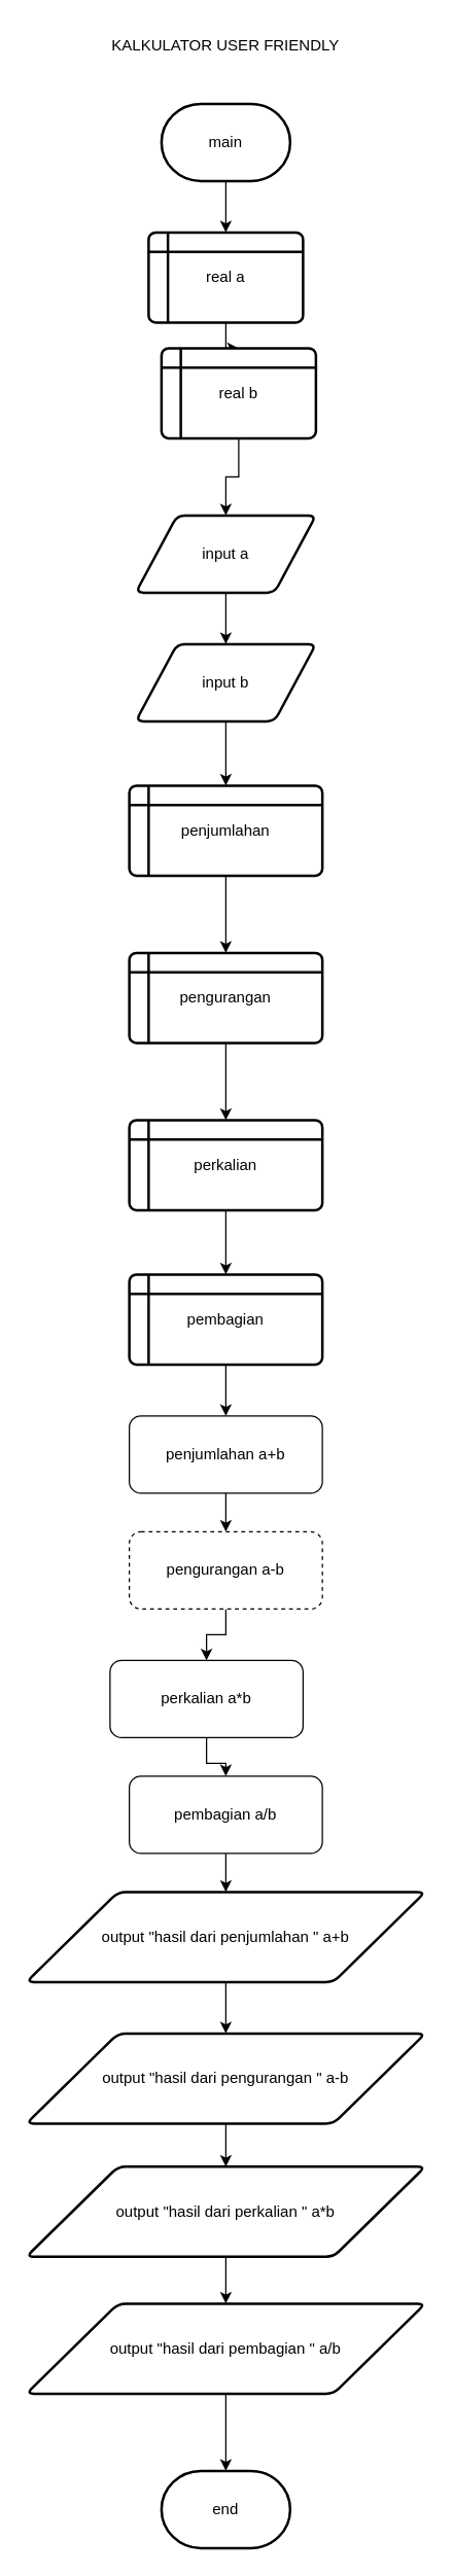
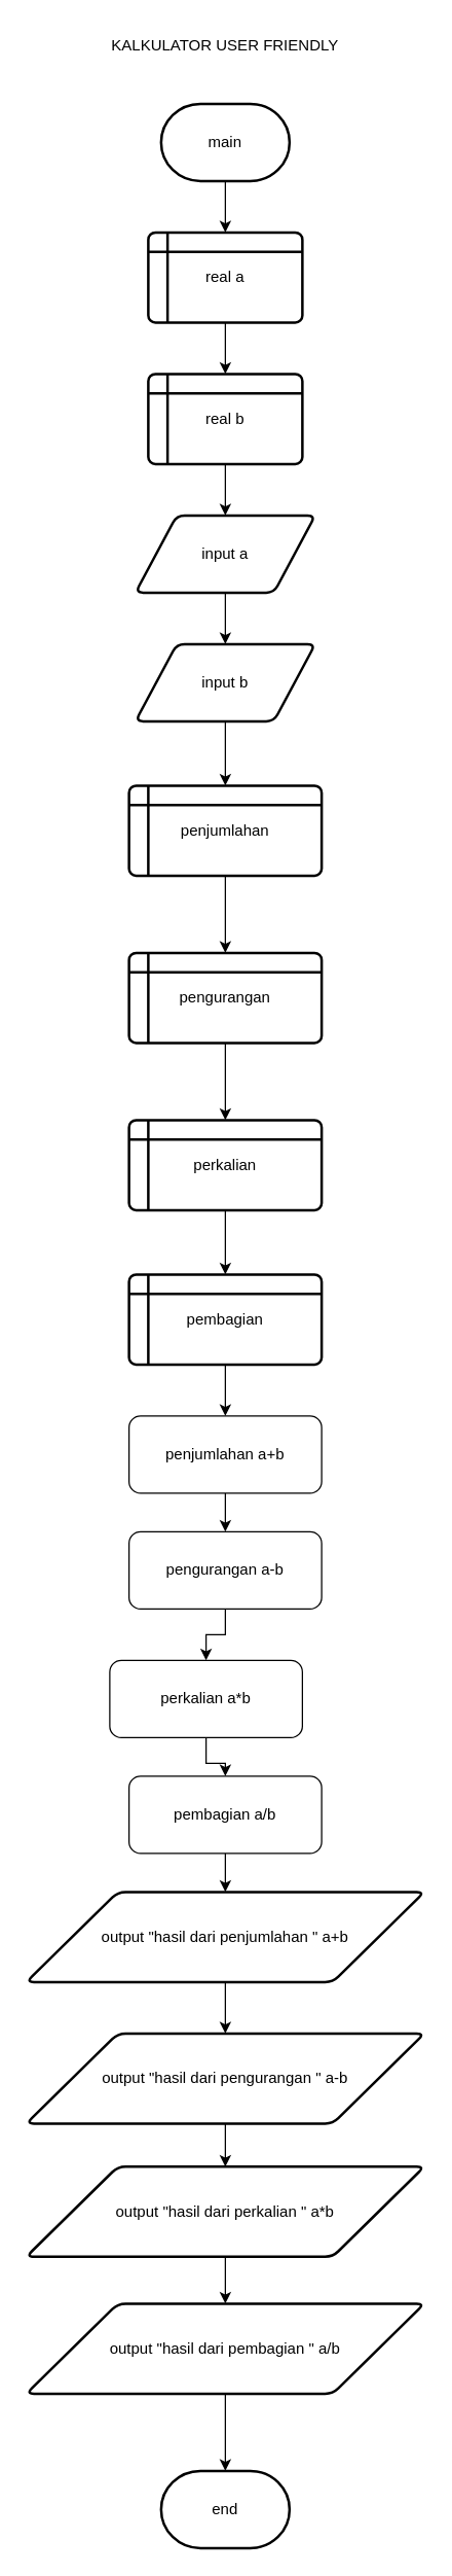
  <mxCell id="0" />
  <mxCell id="1" parent="0" />
  <mxCell id="2" value="" style="edgeStyle=orthogonalEdgeStyle;rounded=0;orthogonalLoop=1;jettySize=auto;html=1;" parent="1" source="3" target="6" edge="1"><mxGeometry relative="1" as="geometry" /></mxCell>
  <mxCell id="3" value="main" style="strokeWidth=2;html=1;shape=mxgraph.flowchart.terminator;whiteSpace=wrap;" parent="1" vertex="1"><mxGeometry x="125" y="80" width="100" height="60" as="geometry" /></mxCell>
  <mxCell id="4" value="KALKULATOR USER FRIENDLY" style="text;html=1;strokeColor=none;fillColor=none;align=center;verticalAlign=middle;whiteSpace=wrap;rounded=0;" parent="1" vertex="1"><mxGeometry x="80" y="20" width="190" height="30" as="geometry" /></mxCell>
  <mxCell id="5" value="" style="edgeStyle=orthogonalEdgeStyle;rounded=0;orthogonalLoop=1;jettySize=auto;html=1;" parent="1" source="6" target="8" edge="1"><mxGeometry relative="1" as="geometry" /></mxCell>
  <mxCell id="6" value="real a" style="shape=internalStorage;whiteSpace=wrap;html=1;dx=15;dy=15;rounded=1;arcSize=8;strokeWidth=2;" parent="1" vertex="1"><mxGeometry x="115" y="180" width="120" height="70" as="geometry" /></mxCell>
  <mxCell id="7" value="" style="edgeStyle=orthogonalEdgeStyle;rounded=0;orthogonalLoop=1;jettySize=auto;html=1;" parent="1" source="8" target="10" edge="1"><mxGeometry relative="1" as="geometry" /></mxCell>
- <mxCell id="8" value="real b" style="shape=internalStorage;whiteSpace=wrap;html=1;dx=15;dy=15;rounded=1;arcSize=8;strokeWidth=2;" parent="1" vertex="1"><mxGeometry x="125" y="270" width="120" height="70" as="geometry" /></mxCell>
+ <mxCell id="8" value="real b" style="shape=internalStorage;whiteSpace=wrap;html=1;dx=15;dy=15;rounded=1;arcSize=8;strokeWidth=2;" parent="1" vertex="1"><mxGeometry x="115" y="290" width="120" height="70" as="geometry" /></mxCell>
  <mxCell id="9" value="" style="edgeStyle=orthogonalEdgeStyle;rounded=0;orthogonalLoop=1;jettySize=auto;html=1;" parent="1" source="10" target="12" edge="1"><mxGeometry relative="1" as="geometry" /></mxCell>
  <mxCell id="10" value="input a" style="shape=parallelogram;html=1;strokeWidth=2;perimeter=parallelogramPerimeter;whiteSpace=wrap;rounded=1;arcSize=12;size=0.23;" parent="1" vertex="1"><mxGeometry x="105" y="400" width="140" height="60" as="geometry" /></mxCell>
  <mxCell id="11" value="" style="edgeStyle=orthogonalEdgeStyle;rounded=0;orthogonalLoop=1;jettySize=auto;html=1;" parent="1" source="12" target="14" edge="1"><mxGeometry relative="1" as="geometry" /></mxCell>
  <mxCell id="12" value="input b" style="shape=parallelogram;html=1;strokeWidth=2;perimeter=parallelogramPerimeter;whiteSpace=wrap;rounded=1;arcSize=12;size=0.23;" parent="1" vertex="1"><mxGeometry x="105" y="500" width="140" height="60" as="geometry" /></mxCell>
  <mxCell id="13" value="" style="edgeStyle=orthogonalEdgeStyle;rounded=0;orthogonalLoop=1;jettySize=auto;html=1;" parent="1" source="14" target="16" edge="1"><mxGeometry relative="1" as="geometry" /></mxCell>
  <mxCell id="14" value="penjumlahan" style="shape=internalStorage;whiteSpace=wrap;html=1;dx=15;dy=15;rounded=1;arcSize=8;strokeWidth=2;" parent="1" vertex="1"><mxGeometry x="100" y="610" width="150" height="70" as="geometry" /></mxCell>
  <mxCell id="15" value="" style="edgeStyle=orthogonalEdgeStyle;rounded=0;orthogonalLoop=1;jettySize=auto;html=1;" parent="1" source="16" target="18" edge="1"><mxGeometry relative="1" as="geometry" /></mxCell>
  <mxCell id="16" value="pengurangan" style="shape=internalStorage;whiteSpace=wrap;html=1;dx=15;dy=15;rounded=1;arcSize=8;strokeWidth=2;" parent="1" vertex="1"><mxGeometry x="100" y="740" width="150" height="70" as="geometry" /></mxCell>
  <mxCell id="17" value="" style="edgeStyle=orthogonalEdgeStyle;rounded=0;orthogonalLoop=1;jettySize=auto;html=1;" parent="1" source="18" target="20" edge="1"><mxGeometry relative="1" as="geometry" /></mxCell>
  <mxCell id="18" value="perkalian" style="shape=internalStorage;whiteSpace=wrap;html=1;dx=15;dy=15;rounded=1;arcSize=8;strokeWidth=2;" parent="1" vertex="1"><mxGeometry x="100" y="870" width="150" height="70" as="geometry" /></mxCell>
  <mxCell id="19" value="" style="edgeStyle=orthogonalEdgeStyle;rounded=0;orthogonalLoop=1;jettySize=auto;html=1;" parent="1" source="20" target="22" edge="1"><mxGeometry relative="1" as="geometry" /></mxCell>
  <mxCell id="20" value="pembagian" style="shape=internalStorage;whiteSpace=wrap;html=1;dx=15;dy=15;rounded=1;arcSize=8;strokeWidth=2;" parent="1" vertex="1"><mxGeometry x="100" y="990" width="150" height="70" as="geometry" /></mxCell>
  <mxCell id="21" value="" style="edgeStyle=orthogonalEdgeStyle;rounded=0;orthogonalLoop=1;jettySize=auto;html=1;" parent="1" source="22" target="28" edge="1"><mxGeometry relative="1" as="geometry" /></mxCell>
  <mxCell id="22" value="penjumlahan a+b" style="rounded=1;whiteSpace=wrap;html=1;" parent="1" vertex="1"><mxGeometry x="100" y="1100" width="150" height="60" as="geometry" /></mxCell>
  <mxCell id="23" value="" style="edgeStyle=orthogonalEdgeStyle;rounded=0;orthogonalLoop=1;jettySize=auto;html=1;" parent="1" source="24" target="30" edge="1"><mxGeometry relative="1" as="geometry" /></mxCell>
  <mxCell id="24" value="pembagian a/b" style="rounded=1;whiteSpace=wrap;html=1;" parent="1" vertex="1"><mxGeometry x="100" y="1380" width="150" height="60" as="geometry" /></mxCell>
  <mxCell id="25" value="" style="edgeStyle=orthogonalEdgeStyle;rounded=0;orthogonalLoop=1;jettySize=auto;html=1;" parent="1" source="26" target="24" edge="1"><mxGeometry relative="1" as="geometry" /></mxCell>
  <mxCell id="26" value="perkalian a*b" style="rounded=1;whiteSpace=wrap;html=1;" parent="1" vertex="1"><mxGeometry x="85" y="1290" width="150" height="60" as="geometry" /></mxCell>
  <mxCell id="27" value="" style="edgeStyle=orthogonalEdgeStyle;rounded=0;orthogonalLoop=1;jettySize=auto;html=1;" parent="1" source="28" target="26" edge="1"><mxGeometry relative="1" as="geometry" /></mxCell>
- <mxCell id="28" value="pengurangan a-b" style="rounded=1;whiteSpace=wrap;html=1;dashed=1;" parent="1" vertex="1"><mxGeometry x="100" y="1190" width="150" height="60" as="geometry" /></mxCell>
+ <mxCell id="28" value="pengurangan a-b" style="rounded=1;whiteSpace=wrap;html=1;" parent="1" vertex="1"><mxGeometry x="100" y="1190" width="150" height="60" as="geometry" /></mxCell>
  <mxCell id="29" value="" style="edgeStyle=orthogonalEdgeStyle;rounded=0;orthogonalLoop=1;jettySize=auto;html=1;" parent="1" source="30" target="36" edge="1"><mxGeometry relative="1" as="geometry" /></mxCell>
  <mxCell id="30" value="output &quot;hasil dari penjumlahan &quot; a+b" style="shape=parallelogram;html=1;strokeWidth=2;perimeter=parallelogramPerimeter;whiteSpace=wrap;rounded=1;arcSize=12;size=0.23;" parent="1" vertex="1"><mxGeometry x="20" y="1470" width="310" height="70" as="geometry" /></mxCell>
  <mxCell id="31" value="" style="edgeStyle=orthogonalEdgeStyle;rounded=0;orthogonalLoop=1;jettySize=auto;html=1;" parent="1" source="32" target="37" edge="1"><mxGeometry relative="1" as="geometry" /></mxCell>
  <mxCell id="32" value="output &quot;hasil dari pembagian &quot; a/b" style="shape=parallelogram;html=1;strokeWidth=2;perimeter=parallelogramPerimeter;whiteSpace=wrap;rounded=1;arcSize=12;size=0.23;" parent="1" vertex="1"><mxGeometry x="20" y="1790" width="310" height="70" as="geometry" /></mxCell>
  <mxCell id="33" value="" style="edgeStyle=orthogonalEdgeStyle;rounded=0;orthogonalLoop=1;jettySize=auto;html=1;" parent="1" source="34" target="32" edge="1"><mxGeometry relative="1" as="geometry" /></mxCell>
  <mxCell id="34" value="output &quot;hasil dari perkalian &quot; a*b" style="shape=parallelogram;html=1;strokeWidth=2;perimeter=parallelogramPerimeter;whiteSpace=wrap;rounded=1;arcSize=12;size=0.23;" parent="1" vertex="1"><mxGeometry x="20" y="1683.5" width="310" height="70" as="geometry" /></mxCell>
  <mxCell id="35" value="" style="edgeStyle=orthogonalEdgeStyle;rounded=0;orthogonalLoop=1;jettySize=auto;html=1;" parent="1" source="36" target="34" edge="1"><mxGeometry relative="1" as="geometry" /></mxCell>
  <mxCell id="36" value="output &quot;hasil dari pengurangan &quot; a-b" style="shape=parallelogram;html=1;strokeWidth=2;perimeter=parallelogramPerimeter;whiteSpace=wrap;rounded=1;arcSize=12;size=0.23;" parent="1" vertex="1"><mxGeometry x="20" y="1580" width="310" height="70" as="geometry" /></mxCell>
  <mxCell id="37" value="end" style="strokeWidth=2;html=1;shape=mxgraph.flowchart.terminator;whiteSpace=wrap;" parent="1" vertex="1"><mxGeometry x="125" y="1920" width="100" height="60" as="geometry" /></mxCell>
